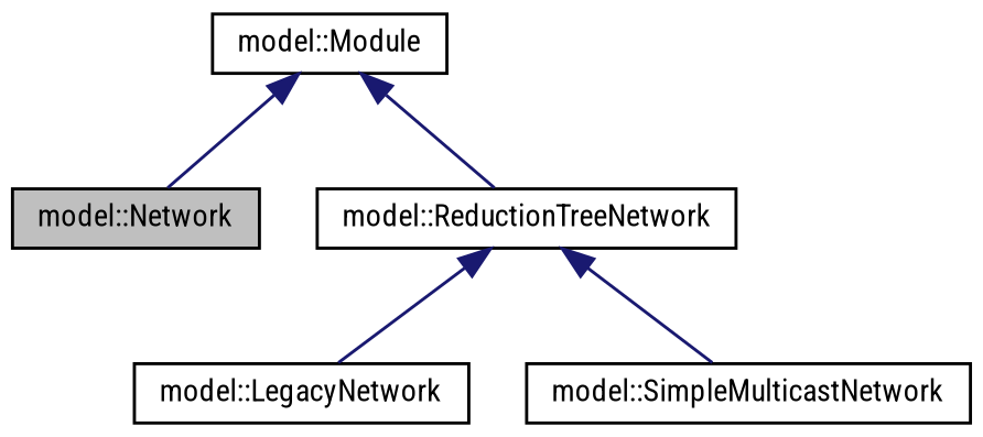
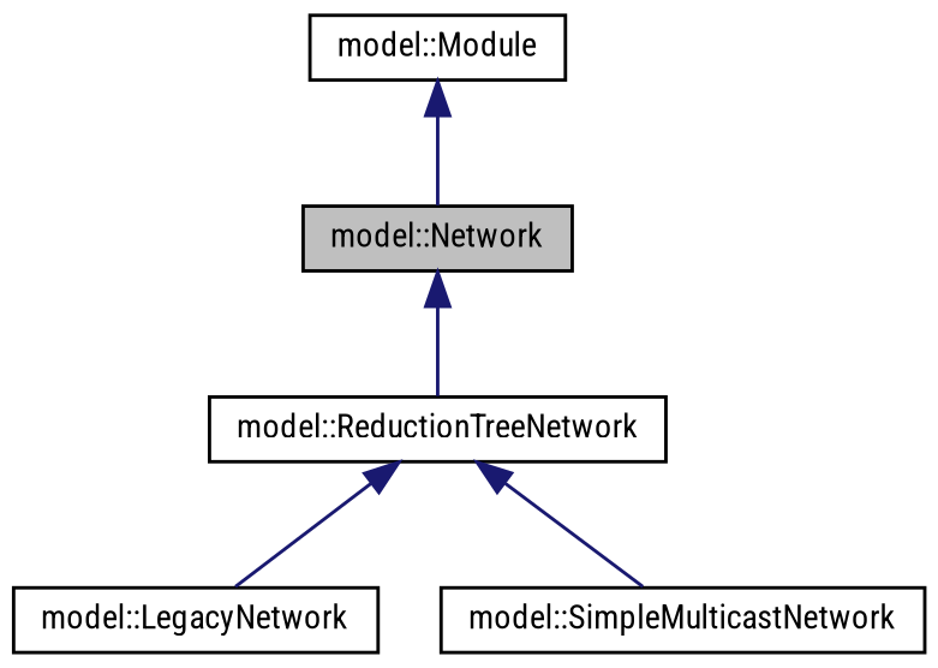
  digraph {
    fontname="Roboto Condensed"
    node [color=black fillcolor=white fontname="Roboto Condensed" fontsize=10 shape=record style=filled]
    edge [color=midnightblue dir=back fontname="Roboto Condensed" fontsize=10 labelfontname=Helvetica labelfontsize=10 style=solid]
    n1 [fillcolor=grey75 fontcolor=black height=0.2 label="model::Network" width=0.4]
    n2 [height=0.2 label="model::ReductionTreeNetwork" width=0.4]
    n3 [height=0.2 label="model::LegacyNetwork" width=0.4]
    n4 [height=0.2 label="model::SimpleMulticastNetwork" width=0.4]
    n5 [height=0.2 label="model::Module" width=0.4]
-   n5 -> n2
+   n1 -> n2
    n2 -> n3
    n2 -> n4
    n5 -> n1
  }
